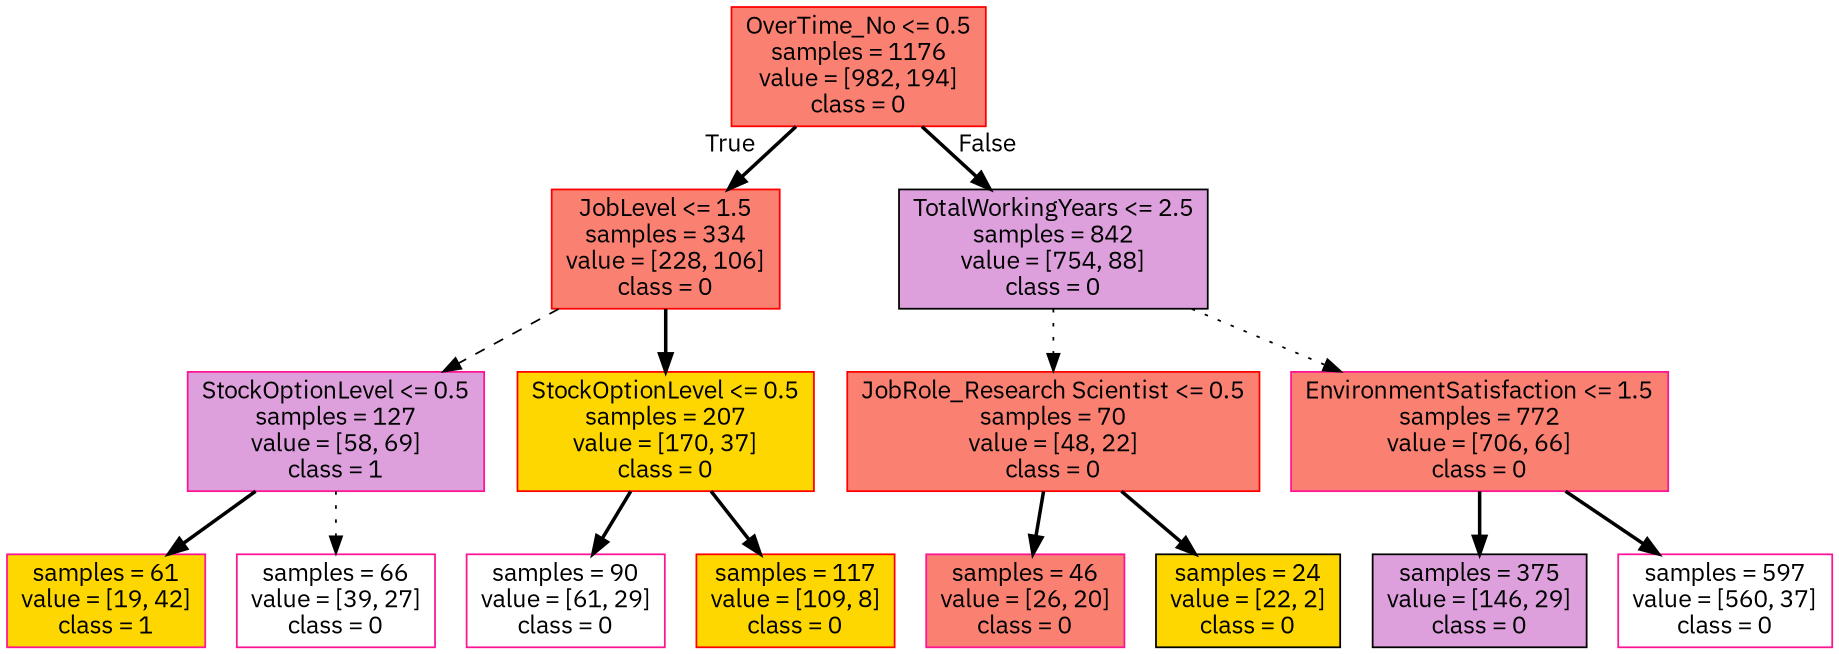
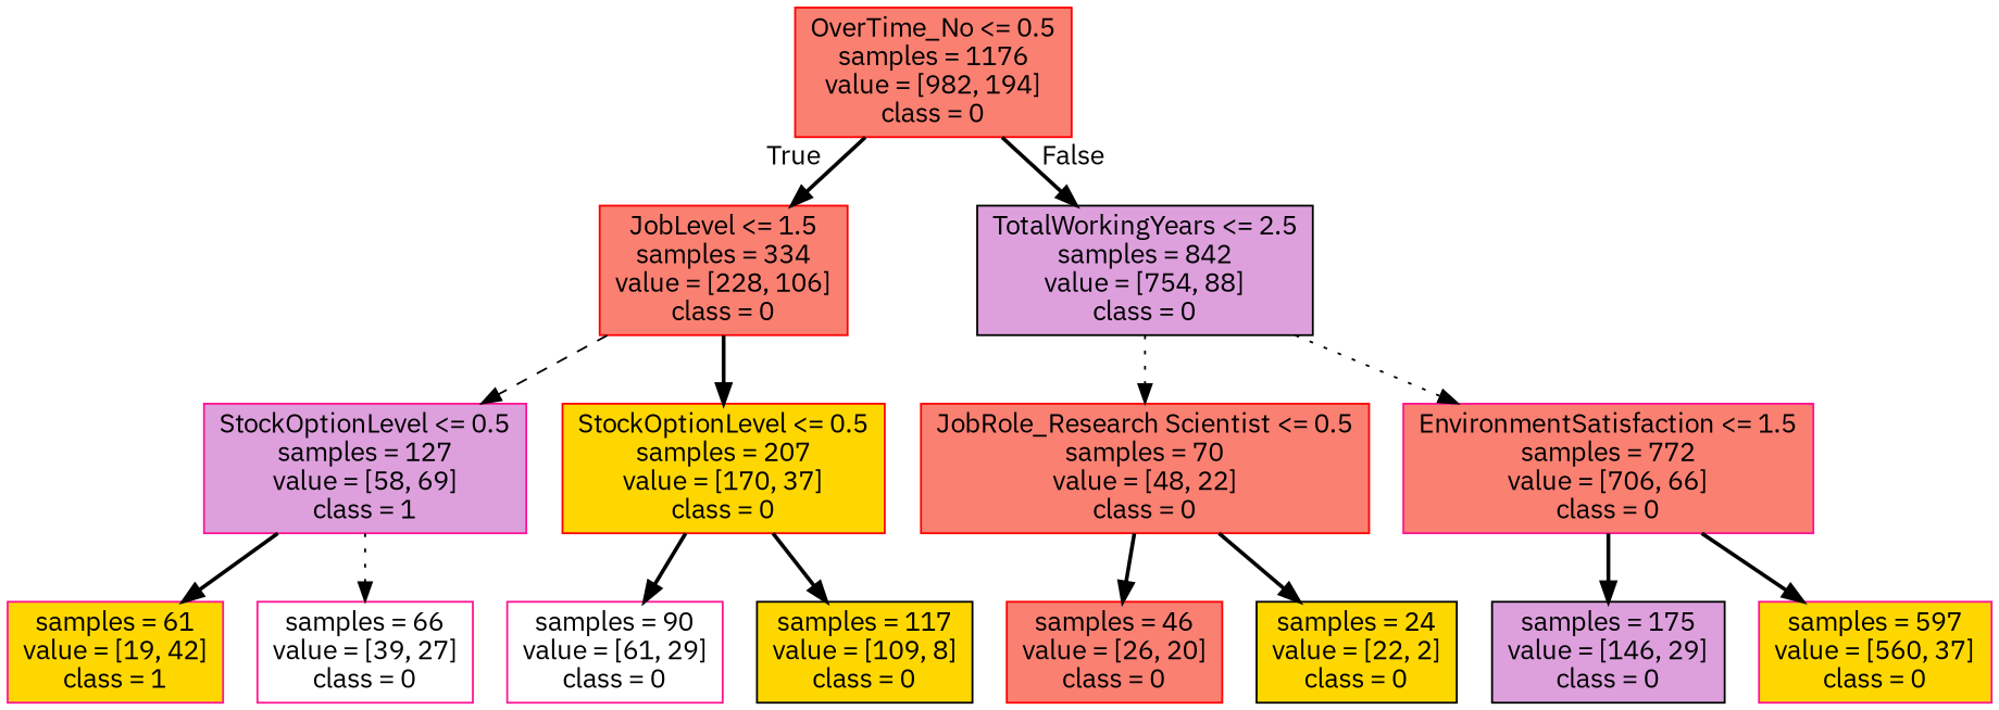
  digraph {
    fontname="IBM Plex Sans"
    node [color=deeppink fillcolor=salmon fontname="IBM Plex Sans" shape=box style=filled]
    edge [fontname="IBM Plex Sans" style=bold]
    n1 [color=red label="OverTime_No <= 0.5\nsamples = 1176\nvalue = [982, 194]\nclass = 0"]
    n2 [color=red label="JobLevel <= 1.5\nsamples = 334\nvalue = [228, 106]\nclass = 0"]
    n3 [color=black fillcolor=plum label="TotalWorkingYears <= 2.5\nsamples = 842\nvalue = [754, 88]\nclass = 0"]
    n4 [fillcolor=plum label="StockOptionLevel <= 0.5\nsamples = 127\nvalue = [58, 69]\nclass = 1"]
    n5 [color=red fillcolor=gold label="StockOptionLevel <= 0.5\nsamples = 207\nvalue = [170, 37]\nclass = 0"]
    n6 [color=red label="JobRole_Research Scientist <= 0.5\nsamples = 70\nvalue = [48, 22]\nclass = 0"]
    n7 [label="EnvironmentSatisfaction <= 1.5\nsamples = 772\nvalue = [706, 66]\nclass = 0"]
    n8 [fillcolor=gold label="samples = 61\nvalue = [19, 42]\nclass = 1"]
    n9 [fillcolor=white label="samples = 66\nvalue = [39, 27]\nclass = 0"]
    n10 [fillcolor=white label="samples = 90\nvalue = [61, 29]\nclass = 0"]
-   n11 [color=red fillcolor=gold label="samples = 117\nvalue = [109, 8]\nclass = 0"]
-   n12 [label="samples = 46\nvalue = [26, 20]\nclass = 0"]
+   n11 [color=black fillcolor=gold label="samples = 117\nvalue = [109, 8]\nclass = 0"]
+   n12 [color=red label="samples = 46\nvalue = [26, 20]\nclass = 0"]
    n13 [color=black fillcolor=gold label="samples = 24\nvalue = [22, 2]\nclass = 0"]
-   n14 [color=black fillcolor=plum label="samples = 375\nvalue = [146, 29]\nclass = 0"]
-   n15 [fillcolor=white label="samples = 597\nvalue = [560, 37]\nclass = 0"]
+   n14 [color=black fillcolor=plum label="samples = 175\nvalue = [146, 29]\nclass = 0"]
+   n15 [fillcolor=gold label="samples = 597\nvalue = [560, 37]\nclass = 0"]
    n1 -> n2 [headlabel=True labelangle=45 labeldistance=2.5]
    n1 -> n3 [headlabel=False labelangle=-45 labeldistance=2.5]
    n2 -> n4 [style=dashed]
    n2 -> n5
    n3 -> n6 [style=dotted]
    n3 -> n7 [style=dotted]
    n4 -> n8
    n4 -> n9 [style=dotted]
    n5 -> n10
    n5 -> n11
    n6 -> n12
    n6 -> n13
    n7 -> n14
    n7 -> n15
  }
